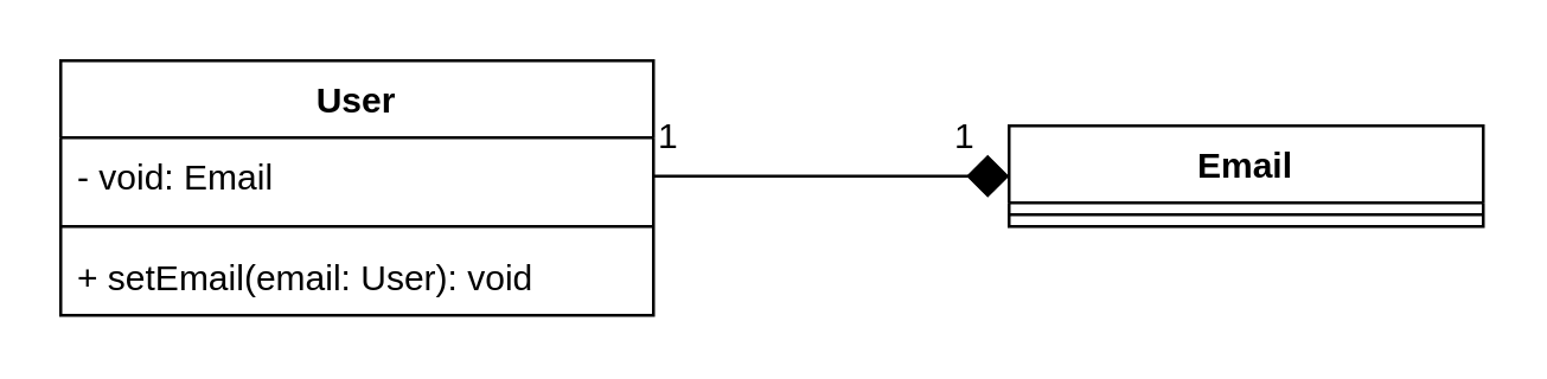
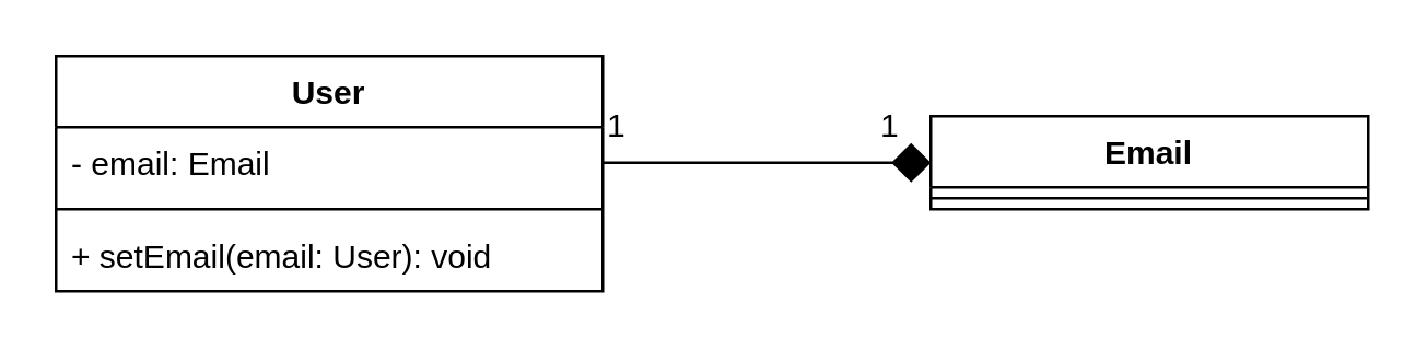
  <mxCell id="0" style=";html=1;" />
  <mxCell id="1" style=";html=1;" parent="0" />
  <mxCell id="2" value="User" style="swimlane;fontStyle=1;align=center;verticalAlign=top;childLayout=stackLayout;horizontal=1;startSize=26;horizontalStack=0;resizeParent=1;resizeParentMax=0;resizeLast=0;collapsible=1;marginBottom=0;" parent="1" vertex="1"><mxGeometry x="20" y="20" width="200" height="86" as="geometry" /></mxCell>
- <mxCell id="3" value="- void: Email" style="text;strokeColor=none;fillColor=none;align=left;verticalAlign=top;spacingLeft=4;spacingRight=4;overflow=hidden;rotatable=0;points=[[0,0.5],[1,0.5]];portConstraint=eastwest;" parent="2" vertex="1"><mxGeometry y="26" width="200" height="26" as="geometry" /></mxCell>
+ <mxCell id="3" value="- email: Email" style="text;strokeColor=none;fillColor=none;align=left;verticalAlign=top;spacingLeft=4;spacingRight=4;overflow=hidden;rotatable=0;points=[[0,0.5],[1,0.5]];portConstraint=eastwest;" parent="2" vertex="1"><mxGeometry y="26" width="200" height="26" as="geometry" /></mxCell>
  <mxCell id="4" value="" style="line;strokeWidth=1;fillColor=none;align=left;verticalAlign=middle;spacingTop=-1;spacingLeft=3;spacingRight=3;rotatable=0;labelPosition=right;points=[];portConstraint=eastwest;" parent="2" vertex="1"><mxGeometry y="52" width="200" height="8" as="geometry" /></mxCell>
  <mxCell id="5" value="+ setEmail(email: User): void" style="text;strokeColor=none;fillColor=none;align=left;verticalAlign=top;spacingLeft=4;spacingRight=4;overflow=hidden;rotatable=0;points=[[0,0.5],[1,0.5]];portConstraint=eastwest;" parent="2" vertex="1"><mxGeometry y="60" width="200" height="26" as="geometry" /></mxCell>
  <mxCell id="6" value="Email" style="swimlane;fontStyle=1;align=center;verticalAlign=top;childLayout=stackLayout;horizontal=1;startSize=26;horizontalStack=0;resizeParent=1;resizeParentMax=0;resizeLast=0;collapsible=1;marginBottom=0;" parent="1" vertex="1"><mxGeometry x="340" y="42" width="160" height="34" as="geometry" /></mxCell>
  <mxCell id="7" value="" style="line;strokeWidth=1;fillColor=none;align=left;verticalAlign=middle;spacingTop=-1;spacingLeft=3;spacingRight=3;rotatable=0;labelPosition=right;points=[];portConstraint=eastwest;" parent="6" vertex="1"><mxGeometry y="26" width="160" height="8" as="geometry" /></mxCell>
  <mxCell id="8" value="" style="endArrow=diamond;endFill=1;endSize=12;html=1;exitX=1;exitY=0.5;exitDx=0;exitDy=0;entryX=0;entryY=0.5;entryDx=0;entryDy=0;" parent="1" source="3" target="6" edge="1"><mxGeometry width="160" relative="1" as="geometry"><mxPoint x="237" y="130" as="sourcePoint" /><mxPoint x="397" y="130" as="targetPoint" /></mxGeometry></mxCell>
  <mxCell id="9" value="1" style="text;html=1;resizable=0;points=[];autosize=1;align=left;verticalAlign=top;spacingTop=-4;" parent="1" vertex="1"><mxGeometry x="220" y="36" width="20" height="20" as="geometry" /></mxCell>
  <mxCell id="10" value="1" style="text;html=1;resizable=0;points=[];autosize=1;align=left;verticalAlign=top;spacingTop=-4;" parent="1" vertex="1"><mxGeometry x="320" y="36" width="20" height="20" as="geometry" /></mxCell>
